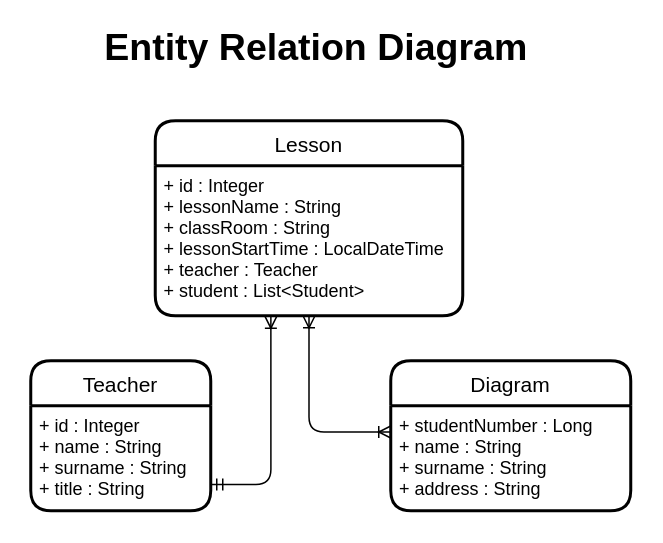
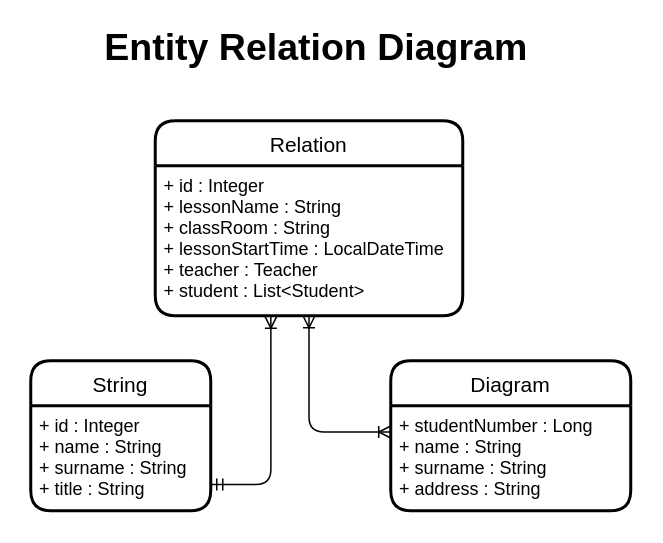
  <mxCell id="0" />
  <mxCell id="1" parent="0" />
- <mxCell id="2" value="Teacher" style="swimlane;childLayout=stackLayout;horizontal=1;startSize=30;horizontalStack=0;rounded=1;fontSize=14;fontStyle=0;strokeWidth=2;resizeParent=0;resizeLast=1;shadow=0;dashed=0;align=center;" parent="1" vertex="1"><mxGeometry x="20" y="240" width="120" height="100" as="geometry" /></mxCell>
+ <mxCell id="2" value="String" style="swimlane;childLayout=stackLayout;horizontal=1;startSize=30;horizontalStack=0;rounded=1;fontSize=14;fontStyle=0;strokeWidth=2;resizeParent=0;resizeLast=1;shadow=0;dashed=0;align=center;" parent="1" vertex="1"><mxGeometry x="20" y="240" width="120" height="100" as="geometry" /></mxCell>
  <mxCell id="3" value="+ id : Integer&#10;+ name : String&#10;+ surname : String&#10;+ title : String" style="align=left;strokeColor=none;fillColor=none;spacingLeft=4;fontSize=12;verticalAlign=top;resizable=0;rotatable=0;part=1;" parent="2" vertex="1"><mxGeometry y="30" width="120" height="70" as="geometry" /></mxCell>
- <mxCell id="4" value="Lesson" style="swimlane;childLayout=stackLayout;horizontal=1;startSize=30;horizontalStack=0;rounded=1;fontSize=14;fontStyle=0;strokeWidth=2;resizeParent=0;resizeLast=1;shadow=0;dashed=0;align=center;" parent="1" vertex="1"><mxGeometry x="103" y="80" width="205" height="130" as="geometry" /></mxCell>
+ <mxCell id="4" value="Relation" style="swimlane;childLayout=stackLayout;horizontal=1;startSize=30;horizontalStack=0;rounded=1;fontSize=14;fontStyle=0;strokeWidth=2;resizeParent=0;resizeLast=1;shadow=0;dashed=0;align=center;" parent="1" vertex="1"><mxGeometry x="103" y="80" width="205" height="130" as="geometry" /></mxCell>
  <mxCell id="5" value="+ id : Integer&#10;+ lessonName : String&#10;+ classRoom : String&#10;+ lessonStartTime : LocalDateTime&#10;+ teacher : Teacher&#10;+ student : List&lt;Student&gt;" style="align=left;strokeColor=none;fillColor=none;spacingLeft=4;fontSize=12;verticalAlign=top;resizable=0;rotatable=0;part=1;" parent="4" vertex="1"><mxGeometry y="30" width="205" height="100" as="geometry" /></mxCell>
  <mxCell id="6" value="&lt;font style=&quot;font-size: 25px&quot;&gt;&lt;b&gt;Entity Relation Diagram&lt;/b&gt;&lt;/font&gt;" style="text;html=1;align=center;verticalAlign=middle;resizable=0;points=[];autosize=1;strokeColor=none;" parent="1" vertex="1"><mxGeometry x="60" y="20" width="300" height="20" as="geometry" /></mxCell>
  <mxCell id="7" value="Diagram" style="swimlane;childLayout=stackLayout;horizontal=1;startSize=30;horizontalStack=0;rounded=1;fontSize=14;fontStyle=0;strokeWidth=2;resizeParent=0;resizeLast=1;shadow=0;dashed=0;align=center;" vertex="1" parent="1"><mxGeometry x="260" y="240" width="160" height="100" as="geometry" /></mxCell>
  <mxCell id="8" value="+ studentNumber : Long&#10;+ name : String&#10;+ surname : String&#10;+ address : String" style="align=left;strokeColor=none;fillColor=none;spacingLeft=4;fontSize=12;verticalAlign=top;resizable=0;rotatable=0;part=1;" vertex="1" parent="7"><mxGeometry y="30" width="160" height="70" as="geometry" /></mxCell>
  <mxCell id="9" value="" style="fontSize=12;html=1;endArrow=ERoneToMany;startArrow=ERoneToMany;entryX=0.5;entryY=1;entryDx=0;entryDy=0;edgeStyle=orthogonalEdgeStyle;exitX=0;exitY=0.25;exitDx=0;exitDy=0;" edge="1" parent="1" source="8" target="5"><mxGeometry width="100" height="100" relative="1" as="geometry"><mxPoint x="190" y="280" as="sourcePoint" /><mxPoint x="220" y="170" as="targetPoint" /></mxGeometry></mxCell>
  <mxCell id="10" value="" style="edgeStyle=orthogonalEdgeStyle;fontSize=12;html=1;endArrow=ERoneToMany;startArrow=ERmandOne;exitX=1;exitY=0.75;exitDx=0;exitDy=0;entryX=0.376;entryY=1.003;entryDx=0;entryDy=0;entryPerimeter=0;" edge="1" parent="1" source="3" target="5"><mxGeometry width="100" height="100" relative="1" as="geometry"><mxPoint x="120" y="270" as="sourcePoint" /><mxPoint x="180" y="213" as="targetPoint" /><Array as="points"><mxPoint x="180" y="322" /></Array></mxGeometry></mxCell>
